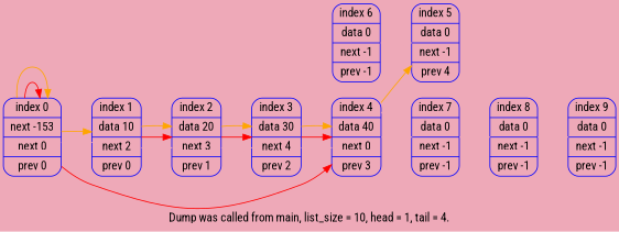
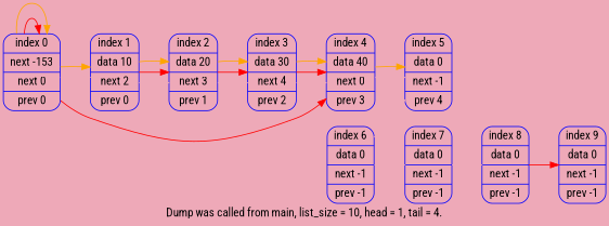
  digraph {
    bgcolor=pink2
    fontname="Roboto Condensed"
    label="Dump was called from main, list_size = 10, head = 1, tail = 4."
    rankdir=LR
    node [color=blue fontname="Roboto Condensed" fontsize=14 shape=Mrecord]
    edge [color=pink2 fontname="Roboto Condensed" fontsize=12]
    n1 [label="index    0 | next -153 | next    0 | prev    0"]
    n2 [label="index    1 | data   10 | next    2 | prev    0"]
    n3 [label="index    4 | data   40 | next    0 | prev    3"]
    n4 [label="index    2 | data   20 | next    3 | prev    1"]
    n5 [label="index    3 | data   30 | next    4 | prev    2"]
    n6 [label="index    5 | data    0 | next   -1 | prev    4"]
    n7 [label="index    6 | data    0 | next   -1 | prev   -1"]
    n8 [label="index    7 | data    0 | next   -1 | prev   -1"]
    n9 [label="index    8 | data    0 | next   -1 | prev   -1"]
    n10 [label="index    9 | data    0 | next   -1 | prev   -1"]
    n1 -> n1 [color=red1]
    n1 -> n1 [color=orange]
    n1 -> n2 [weight=100000]
    n1 -> n2 [color=orange]
    n1 -> n3 [color=red1]
    n2 -> n4 [weight=100000]
    n2 -> n4 [color=red1]
    n2 -> n4 [color=orange]
    n3 -> n6 [weight=100000]
    n3 -> n6 [color=orange]
    n4 -> n5 [weight=100000]
    n4 -> n5 [color=red1]
    n4 -> n5 [color=orange]
    n5 -> n3 [weight=100000]
    n5 -> n3 [color=red1]
    n5 -> n3 [color=orange]
    n7 -> n6 [weight=100000]
-   n3 -> n8 [weight=100000]
+   n7 -> n8 [weight=100000]
    n8 -> n9 [weight=100000]
-   n9 -> n10 [weight=100000]
+   n9 -> n10 [color=red1 weight=100000]
  }
